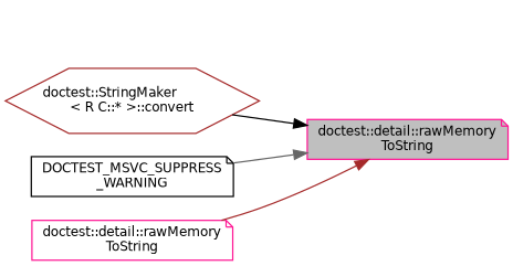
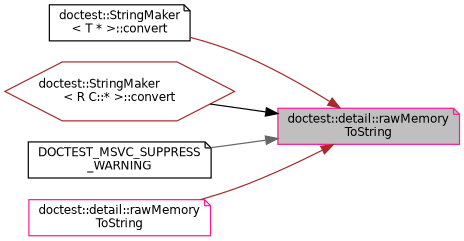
  digraph {
    rankdir=RL
    node [color=deeppink fillcolor=white fontname=Helvetica fontsize=10 shape=note style=filled]
    edge [color=brown dir=back fontname=Helvetica fontsize=10 labelfontname=Helvetica labelfontsize=10 style=solid]
    n1 [fillcolor=grey75 fontcolor=black height=0.2 label="doctest::detail::rawMemory\lToString" width=0.4]
+   n2 [color=black height=0.2 label="doctest::StringMaker\l\< T * \>::convert" width=0.4]
    n3 [color=brown height=0.2 label="doctest::StringMaker\l\< R C::* \>::convert" shape=hexagon width=0.4]
    n4 [color=black height=0.2 label="DOCTEST_MSVC_SUPPRESS\l_WARNING" width=0.4]
    n5 [height=0.2 label="doctest::detail::rawMemory\lToString" width=0.4]
+   n1 -> n2
    n1 -> n3 [color=black]
    n1 -> n4 [color=gray40]
    n1 -> n5
  }
